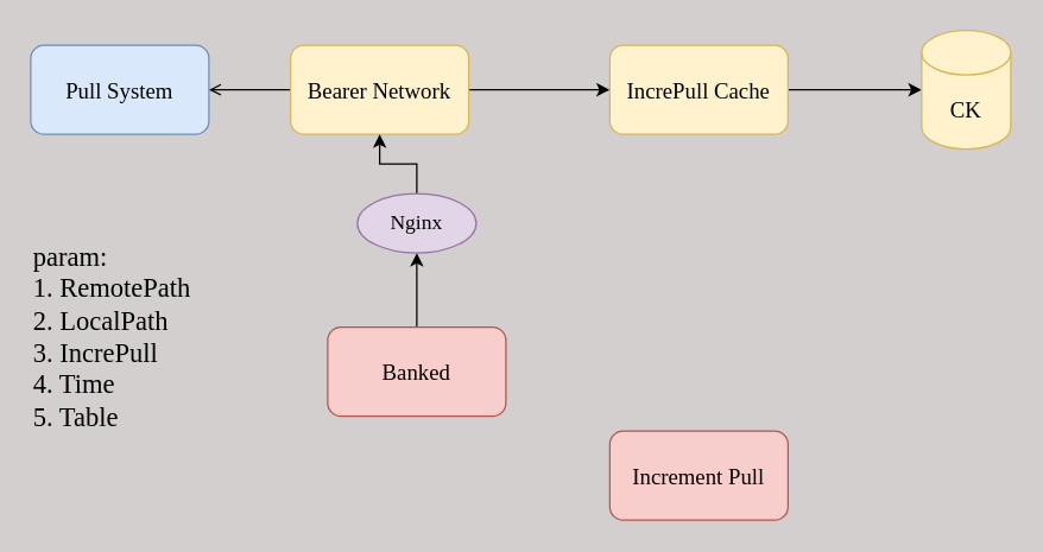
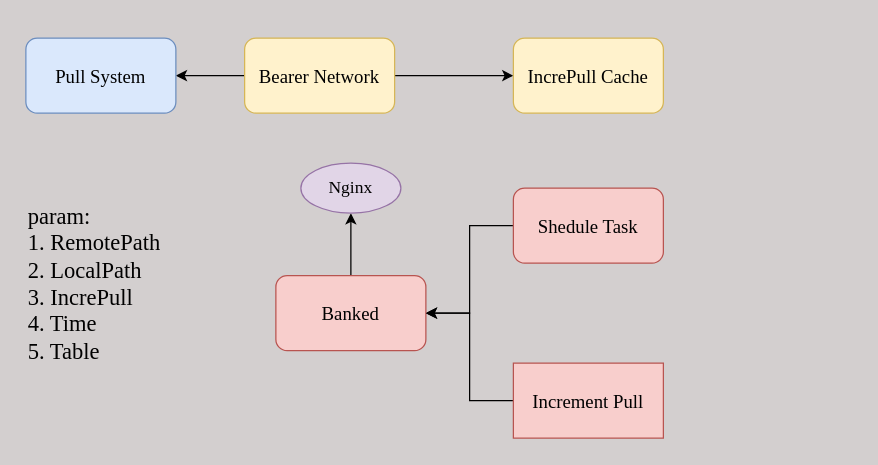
  <mxCell id="0" />
  <mxCell id="1" parent="0" />
- <mxCell id="2" style="edgeStyle=orthogonalEdgeStyle;rounded=0;orthogonalLoop=1;jettySize=auto;html=1;exitX=0;exitY=0.5;exitDx=0;exitDy=0;entryX=1;entryY=0.5;entryDx=0;entryDy=0;endArrow=open;" edge="1" parent="1" source="4" target="7"><mxGeometry relative="1" as="geometry" /></mxCell>
+ <mxCell id="2" style="edgeStyle=orthogonalEdgeStyle;rounded=0;orthogonalLoop=1;jettySize=auto;html=1;exitX=0;exitY=0.5;exitDx=0;exitDy=0;entryX=1;entryY=0.5;entryDx=0;entryDy=0;" edge="1" parent="1" source="4" target="7"><mxGeometry relative="1" as="geometry" /></mxCell>
  <mxCell id="3" style="edgeStyle=orthogonalEdgeStyle;rounded=0;orthogonalLoop=1;jettySize=auto;html=1;exitX=1;exitY=0.5;exitDx=0;exitDy=0;entryX=0;entryY=0.5;entryDx=0;entryDy=0;" edge="1" parent="1" source="4" target="15"><mxGeometry relative="1" as="geometry" /></mxCell>
  <mxCell id="4" value="Bearer Network" style="rounded=1;whiteSpace=wrap;html=1;fillColor=#fff2cc;strokeColor=#d6b656;fontSize=15;fontFamily=Comic Sans MS;" vertex="1" parent="1"><mxGeometry x="195" y="30" width="120" height="60" as="geometry" /></mxCell>
+ <mxCell id="5" style="edgeStyle=orthogonalEdgeStyle;rounded=0;orthogonalLoop=1;jettySize=auto;html=1;exitX=0;exitY=0.5;exitDx=0;exitDy=0;entryX=1;entryY=0.5;entryDx=0;entryDy=0;" edge="1" parent="1" source="6" target="9"><mxGeometry relative="1" as="geometry" /></mxCell>
+ <mxCell id="6" value="Shedule Task" style="rounded=1;whiteSpace=wrap;html=1;fillColor=#f8cecc;strokeColor=#b85450;fontFamily=Comic Sans MS;fontSize=15;" vertex="1" parent="1"><mxGeometry x="410" y="150" width="120" height="60" as="geometry" /></mxCell>
  <mxCell id="7" value="Pull System" style="rounded=1;whiteSpace=wrap;html=1;fillColor=#dae8fc;strokeColor=#6c8ebf;fontFamily=Comic Sans MS;fontSize=15;" vertex="1" parent="1"><mxGeometry x="20" y="30" width="120" height="60" as="geometry" /></mxCell>
  <mxCell id="8" style="edgeStyle=orthogonalEdgeStyle;rounded=0;orthogonalLoop=1;jettySize=auto;html=1;exitX=0.5;exitY=0;exitDx=0;exitDy=0;entryX=0.5;entryY=1;entryDx=0;entryDy=0;" edge="1" parent="1" source="9" target="11"><mxGeometry relative="1" as="geometry" /></mxCell>
  <mxCell id="9" value="Banked" style="rounded=1;whiteSpace=wrap;html=1;fillColor=#f8cecc;strokeColor=#b85450;fontFamily=Comic Sans MS;fontSize=15;" vertex="1" parent="1"><mxGeometry x="220" y="220" width="120" height="60" as="geometry" /></mxCell>
- <mxCell id="10" style="edgeStyle=orthogonalEdgeStyle;rounded=0;orthogonalLoop=1;jettySize=auto;html=1;exitX=0.5;exitY=0;exitDx=0;exitDy=0;entryX=0.5;entryY=1;entryDx=0;entryDy=0;" edge="1" parent="1" source="11" target="4"><mxGeometry relative="1" as="geometry" /></mxCell>
  <mxCell id="11" value="Nginx" style="ellipse;whiteSpace=wrap;html=1;fillColor=#e1d5e7;strokeColor=#9673a6;fontFamily=Comic Sans MS;fontSize=14;" vertex="1" parent="1"><mxGeometry x="240" y="130" width="80" height="40" as="geometry" /></mxCell>
- <mxCell id="13" value="Increment Pull" style="rounded=1;whiteSpace=wrap;html=1;fillColor=#f8cecc;strokeColor=#b85450;fontFamily=Comic Sans MS;fontSize=15;" vertex="1" parent="1"><mxGeometry x="410" y="290" width="120" height="60" as="geometry" /></mxCell>
- <mxCell id="14" style="edgeStyle=orthogonalEdgeStyle;rounded=0;orthogonalLoop=1;jettySize=auto;html=1;exitX=1;exitY=0.5;exitDx=0;exitDy=0;" edge="1" parent="1" source="15" target="16"><mxGeometry relative="1" as="geometry" /></mxCell>
+ <mxCell id="12" style="edgeStyle=orthogonalEdgeStyle;rounded=0;orthogonalLoop=1;jettySize=auto;html=1;exitX=0;exitY=0.5;exitDx=0;exitDy=0;entryX=1;entryY=0.5;entryDx=0;entryDy=0;" edge="1" parent="1" source="13" target="9"><mxGeometry relative="1" as="geometry" /></mxCell>
+ <mxCell id="13" value="Increment Pull" style="whiteSpace=wrap;html=1;fillColor=#f8cecc;strokeColor=#b85450;fontFamily=Comic Sans MS;fontSize=15;rounded=0;" vertex="1" parent="1"><mxGeometry x="410" y="290" width="120" height="60" as="geometry" /></mxCell>
  <mxCell id="15" value="IncrePull Cache" style="rounded=1;whiteSpace=wrap;html=1;fillColor=#fff2cc;strokeColor=#d6b656;fontFamily=Comic Sans MS;fontSize=15;" vertex="1" parent="1"><mxGeometry x="410" y="30" width="120" height="60" as="geometry" /></mxCell>
- <mxCell id="16" value="CK" style="shape=cylinder3;whiteSpace=wrap;html=1;boundedLbl=1;backgroundOutline=1;size=15;fillColor=#fff2cc;strokeColor=#d6b656;fontFamily=Comic Sans MS;fontSize=15;" vertex="1" parent="1"><mxGeometry x="620" y="20" width="60" height="80" as="geometry" /></mxCell>
  <mxCell id="17" value="param:&lt;br style=&quot;font-size: 18px;&quot;&gt;1. RemotePath&lt;br style=&quot;font-size: 18px;&quot;&gt;2. LocalPath&lt;br style=&quot;font-size: 18px;&quot;&gt;3. IncrePull&lt;br style=&quot;font-size: 18px;&quot;&gt;4. Time&lt;br&gt;5. Table" style="text;strokeColor=none;fillColor=none;html=1;whiteSpace=wrap;verticalAlign=middle;overflow=hidden;fontFamily=Comic Sans MS;fontSize=18;" vertex="1" parent="1"><mxGeometry x="20" y="130" width="153" height="194" as="geometry" /></mxCell>
